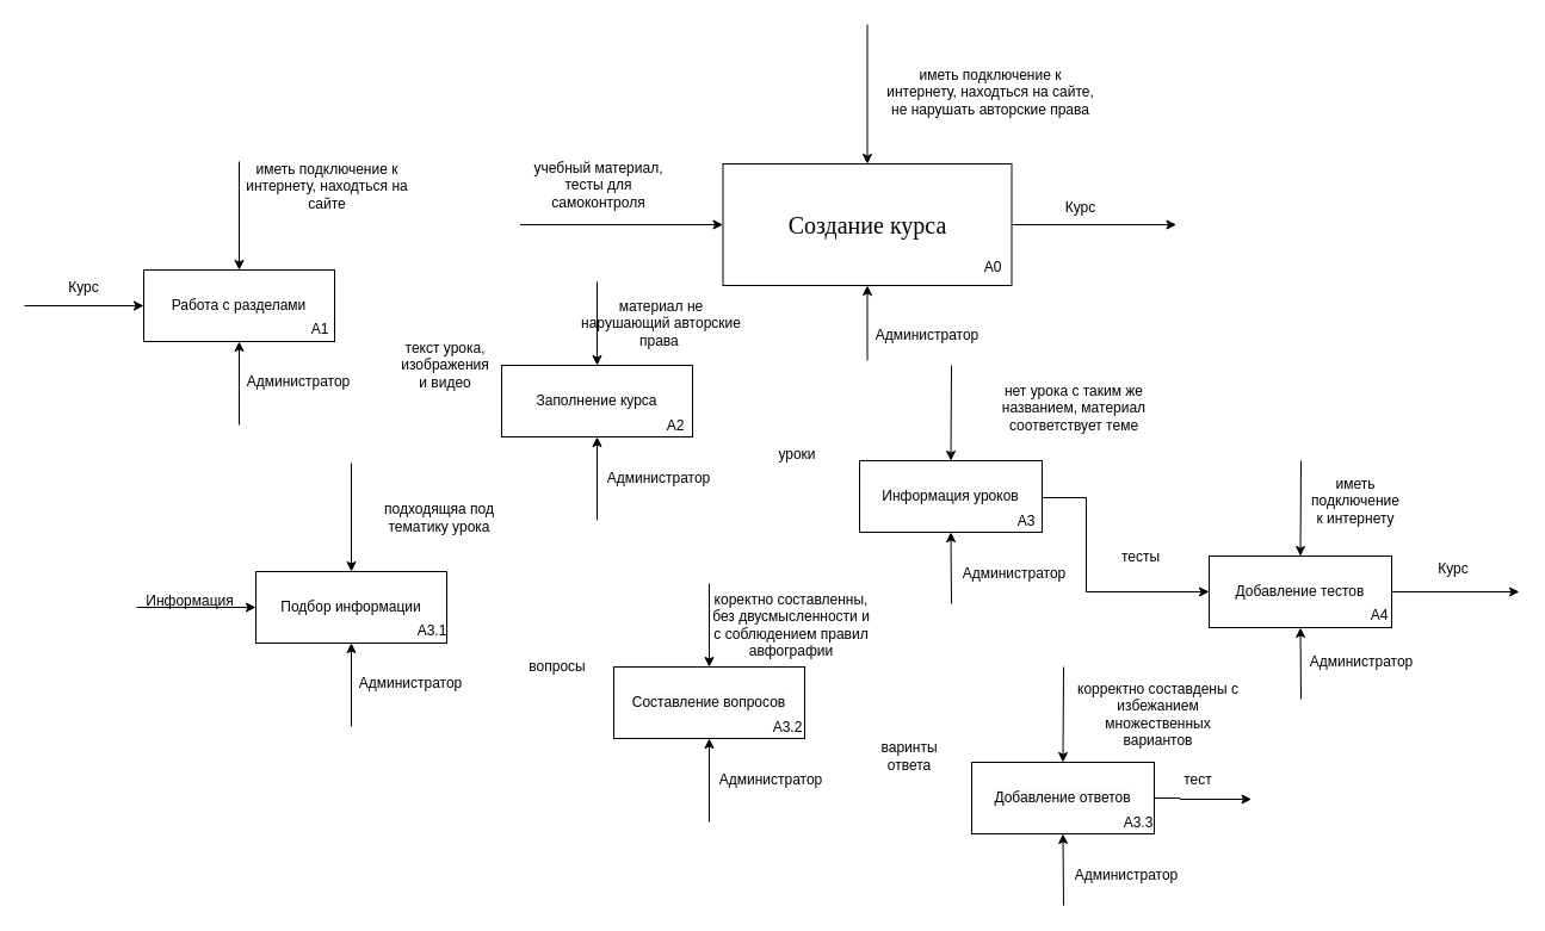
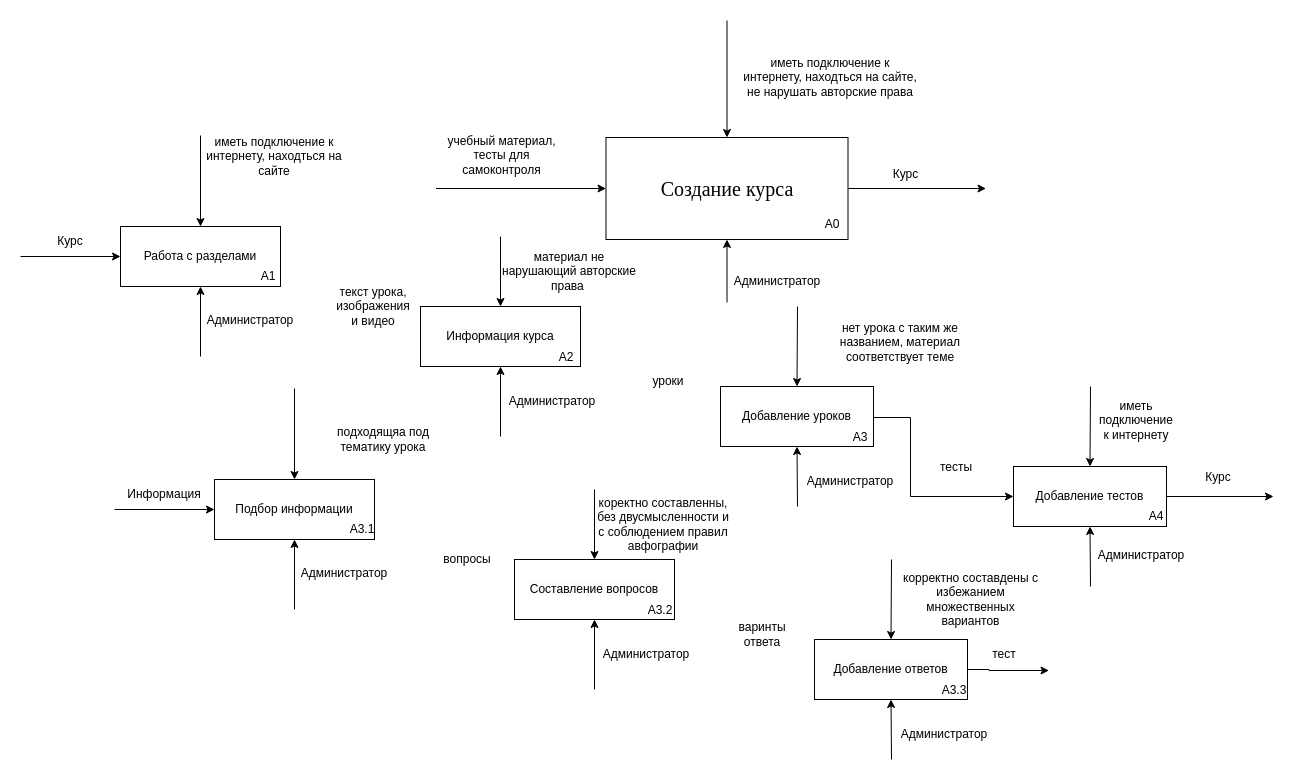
  <mxCell id="0" />
  <mxCell id="1" parent="0" />
  <mxCell id="2" value="&lt;font face=&quot;Times New Roman&quot;&gt;&lt;span style=&quot;font-size: 20px;&quot;&gt;Создание курса&lt;/span&gt;&lt;/font&gt;" style="rounded=0;whiteSpace=wrap;html=1;" parent="1" vertex="1"><mxGeometry x="605.5" y="137" width="242" height="102" as="geometry" /></mxCell>
  <mxCell id="3" value="А0" style="text;html=1;strokeColor=none;fillColor=none;align=center;verticalAlign=middle;whiteSpace=wrap;rounded=0;" parent="1" vertex="1"><mxGeometry x="801.5" y="209" width="60" height="30" as="geometry" /></mxCell>
  <mxCell id="4" value="" style="endArrow=classic;html=1;rounded=0;entryX=0;entryY=0.5;entryDx=0;entryDy=0;" parent="1" target="2" edge="1"><mxGeometry width="50" height="50" relative="1" as="geometry"><mxPoint x="435.5" y="188" as="sourcePoint" /><mxPoint x="728.5" y="313" as="targetPoint" /></mxGeometry></mxCell>
  <mxCell id="5" value="учебный материал, тесты для самоконтроля" style="text;html=1;strokeColor=none;fillColor=none;align=center;verticalAlign=middle;whiteSpace=wrap;rounded=0;" parent="1" vertex="1"><mxGeometry x="445.5" y="129" width="111" height="51" as="geometry" /></mxCell>
  <mxCell id="6" value="" style="endArrow=classic;html=1;rounded=0;entryX=0.5;entryY=0;entryDx=0;entryDy=0;" parent="1" target="2" edge="1"><mxGeometry width="50" height="50" relative="1" as="geometry"><mxPoint x="726.5" y="20" as="sourcePoint" /><mxPoint x="728.5" y="313" as="targetPoint" /></mxGeometry></mxCell>
  <mxCell id="7" value="иметь подключение к интернету, находться на сайте, не нарушать авторские права" style="text;html=1;strokeColor=none;fillColor=none;align=center;verticalAlign=middle;whiteSpace=wrap;rounded=0;" parent="1" vertex="1"><mxGeometry x="739.5" y="49" width="180" height="55" as="geometry" /></mxCell>
  <mxCell id="8" value="" style="endArrow=classic;html=1;rounded=0;entryX=0.5;entryY=1;entryDx=0;entryDy=0;" parent="1" target="2" edge="1"><mxGeometry width="50" height="50" relative="1" as="geometry"><mxPoint x="726.5" y="302" as="sourcePoint" /><mxPoint x="735.5" y="320" as="targetPoint" /></mxGeometry></mxCell>
  <mxCell id="9" value="Администратор" style="text;html=1;strokeColor=none;fillColor=none;align=center;verticalAlign=middle;whiteSpace=wrap;rounded=0;" parent="1" vertex="1"><mxGeometry x="739.5" y="262" width="74" height="37" as="geometry" /></mxCell>
  <mxCell id="10" value="Курс" style="text;html=1;strokeColor=none;fillColor=none;align=center;verticalAlign=middle;whiteSpace=wrap;rounded=0;" parent="1" vertex="1"><mxGeometry x="855.5" y="159" width="99" height="30" as="geometry" /></mxCell>
  <mxCell id="11" value="" style="endArrow=classic;html=1;rounded=0;exitX=1;exitY=0.5;exitDx=0;exitDy=0;" parent="1" source="2" edge="1"><mxGeometry width="50" height="50" relative="1" as="geometry"><mxPoint x="878.5" y="187.5" as="sourcePoint" /><mxPoint x="985.5" y="188" as="targetPoint" /></mxGeometry></mxCell>
  <mxCell id="12" value="Работа с разделами" style="rounded=0;whiteSpace=wrap;html=1;" parent="1" vertex="1"><mxGeometry x="120" y="226" width="160" height="60" as="geometry" /></mxCell>
  <mxCell id="13" value="" style="endArrow=classic;html=1;rounded=0;entryX=0.5;entryY=1;entryDx=0;entryDy=0;" parent="1" target="12" edge="1"><mxGeometry width="50" height="50" relative="1" as="geometry"><mxPoint x="200" y="356" as="sourcePoint" /><mxPoint x="330" y="466" as="targetPoint" /></mxGeometry></mxCell>
  <mxCell id="14" value="" style="endArrow=classic;html=1;rounded=0;entryX=0;entryY=0.5;entryDx=0;entryDy=0;" parent="1" target="12" edge="1"><mxGeometry width="50" height="50" relative="1" as="geometry"><mxPoint x="20" y="256" as="sourcePoint" /><mxPoint x="330" y="466" as="targetPoint" /></mxGeometry></mxCell>
  <mxCell id="15" value="" style="endArrow=classic;html=1;rounded=0;entryX=0.5;entryY=0;entryDx=0;entryDy=0;" parent="1" target="12" edge="1"><mxGeometry width="50" height="50" relative="1" as="geometry"><mxPoint x="200" y="135" as="sourcePoint" /><mxPoint x="220" y="466" as="targetPoint" /></mxGeometry></mxCell>
  <mxCell id="16" value="Курс" style="text;html=1;strokeColor=none;fillColor=none;align=center;verticalAlign=middle;whiteSpace=wrap;rounded=0;" parent="1" vertex="1"><mxGeometry x="40" y="226" width="60" height="30" as="geometry" /></mxCell>
- <mxCell id="17" value="&lt;span style=&quot;background-color: rgb(251, 251, 251);&quot;&gt;Заполнение курса&lt;/span&gt;" style="rounded=0;whiteSpace=wrap;html=1;" parent="1" vertex="1"><mxGeometry x="420" y="306" width="160" height="60" as="geometry" /></mxCell>
+ <mxCell id="17" value="&lt;span style=&quot;background-color: rgb(251, 251, 251);&quot;&gt;Информация курса&lt;/span&gt;" style="rounded=0;whiteSpace=wrap;html=1;" parent="1" vertex="1"><mxGeometry x="420" y="306" width="160" height="60" as="geometry" /></mxCell>
  <mxCell id="18" value="" style="endArrow=classic;html=1;rounded=0;entryX=0.5;entryY=1;entryDx=0;entryDy=0;" parent="1" target="17" edge="1"><mxGeometry width="50" height="50" relative="1" as="geometry"><mxPoint x="500" y="436" as="sourcePoint" /><mxPoint x="460" y="446" as="targetPoint" /></mxGeometry></mxCell>
  <mxCell id="19" value="" style="endArrow=classic;html=1;rounded=0;entryX=0.5;entryY=0;entryDx=0;entryDy=0;" parent="1" target="17" edge="1"><mxGeometry width="50" height="50" relative="1" as="geometry"><mxPoint x="500" y="236" as="sourcePoint" /><mxPoint x="400" y="466" as="targetPoint" /></mxGeometry></mxCell>
  <mxCell id="20" value="иметь подключение к интернету, находться на сайте" style="text;html=1;strokeColor=none;fillColor=none;align=center;verticalAlign=middle;whiteSpace=wrap;rounded=0;" parent="1" vertex="1"><mxGeometry x="205" y="141" width="138" height="30" as="geometry" /></mxCell>
  <mxCell id="21" value="Администратор" style="text;html=1;strokeColor=none;fillColor=none;align=center;verticalAlign=middle;whiteSpace=wrap;rounded=0;" parent="1" vertex="1"><mxGeometry x="522" y="386" width="60" height="30" as="geometry" /></mxCell>
- <mxCell id="22" value="&lt;span style=&quot;background-color: rgb(251, 251, 251);&quot;&gt;Информация уроков&lt;/span&gt;" style="rounded=0;whiteSpace=wrap;html=1;" parent="1" vertex="1"><mxGeometry x="720" y="386" width="153" height="60" as="geometry" /></mxCell>
+ <mxCell id="22" value="&lt;span style=&quot;background-color: rgb(251, 251, 251);&quot;&gt;Добавление уроков&lt;/span&gt;" style="rounded=0;whiteSpace=wrap;html=1;" parent="1" vertex="1"><mxGeometry x="720" y="386" width="153" height="60" as="geometry" /></mxCell>
  <mxCell id="23" value="" style="endArrow=classic;html=1;rounded=0;entryX=0.5;entryY=1;entryDx=0;entryDy=0;" parent="1" target="22" edge="1"><mxGeometry width="50" height="50" relative="1" as="geometry"><mxPoint x="797" y="506" as="sourcePoint" /><mxPoint x="720" y="506" as="targetPoint" /></mxGeometry></mxCell>
  <mxCell id="24" value="" style="endArrow=classic;html=1;rounded=0;entryX=0.5;entryY=0;entryDx=0;entryDy=0;" parent="1" target="22" edge="1"><mxGeometry width="50" height="50" relative="1" as="geometry"><mxPoint x="797" y="306" as="sourcePoint" /><mxPoint x="720" y="506" as="targetPoint" /></mxGeometry></mxCell>
  <mxCell id="25" value="иметь подключение к интернету" style="text;html=1;strokeColor=none;fillColor=none;align=center;verticalAlign=middle;whiteSpace=wrap;rounded=0;" parent="1" vertex="1"><mxGeometry x="1106" y="405" width="60" height="30" as="geometry" /></mxCell>
  <mxCell id="26" value="А1" style="text;html=1;strokeColor=none;fillColor=none;align=center;verticalAlign=middle;whiteSpace=wrap;rounded=0;" parent="1" vertex="1"><mxGeometry x="238" y="261" width="60" height="30" as="geometry" /></mxCell>
  <mxCell id="27" value="А2" style="text;html=1;strokeColor=none;fillColor=none;align=center;verticalAlign=middle;whiteSpace=wrap;rounded=0;" parent="1" vertex="1"><mxGeometry x="536" y="342" width="60" height="30" as="geometry" /></mxCell>
  <mxCell id="28" value="А3" style="text;html=1;strokeColor=none;fillColor=none;align=center;verticalAlign=middle;whiteSpace=wrap;rounded=0;" parent="1" vertex="1"><mxGeometry x="830" y="422" width="60" height="30" as="geometry" /></mxCell>
  <mxCell id="29" value="Администратор" style="text;html=1;strokeColor=none;fillColor=none;align=center;verticalAlign=middle;whiteSpace=wrap;rounded=0;" parent="1" vertex="1"><mxGeometry x="820" y="466" width="60" height="30" as="geometry" /></mxCell>
  <mxCell id="30" value="Администратор" style="text;html=1;strokeColor=none;fillColor=none;align=center;verticalAlign=middle;whiteSpace=wrap;rounded=0;" parent="1" vertex="1"><mxGeometry x="210" y="298" width="80" height="44" as="geometry" /></mxCell>
  <mxCell id="31" style="edgeStyle=orthogonalEdgeStyle;rounded=0;orthogonalLoop=1;jettySize=auto;html=1;exitX=1;exitY=0.5;exitDx=0;exitDy=0;entryX=0;entryY=0.5;entryDx=0;entryDy=0;" parent="1" target="33" edge="1"><mxGeometry relative="1" as="geometry"><mxPoint x="983" y="416" as="targetPoint" /><mxPoint x="873" y="416" as="sourcePoint" /><Array as="points"><mxPoint x="910" y="417" /><mxPoint x="910" y="496" /></Array></mxGeometry></mxCell>
  <mxCell id="32" style="edgeStyle=orthogonalEdgeStyle;rounded=0;orthogonalLoop=1;jettySize=auto;html=1;exitX=1;exitY=0.5;exitDx=0;exitDy=0;" parent="1" source="33" edge="1"><mxGeometry relative="1" as="geometry"><mxPoint x="1273" y="496" as="targetPoint" /></mxGeometry></mxCell>
  <mxCell id="33" value="Добавление тестов" style="rounded=0;whiteSpace=wrap;html=1;" parent="1" vertex="1"><mxGeometry x="1013" y="466" width="153" height="60" as="geometry" /></mxCell>
  <mxCell id="34" value="" style="endArrow=classic;html=1;rounded=0;entryX=0.5;entryY=1;entryDx=0;entryDy=0;" parent="1" target="33" edge="1"><mxGeometry width="50" height="50" relative="1" as="geometry"><mxPoint x="1090" y="586" as="sourcePoint" /><mxPoint x="1013" y="586" as="targetPoint" /></mxGeometry></mxCell>
  <mxCell id="35" value="" style="endArrow=classic;html=1;rounded=0;entryX=0.5;entryY=0;entryDx=0;entryDy=0;" parent="1" target="33" edge="1"><mxGeometry width="50" height="50" relative="1" as="geometry"><mxPoint x="1090" y="386" as="sourcePoint" /><mxPoint x="1013" y="586" as="targetPoint" /></mxGeometry></mxCell>
  <mxCell id="36" value="нет урока с таким же названием, материал соответствует теме" style="text;html=1;strokeColor=none;fillColor=none;align=center;verticalAlign=middle;whiteSpace=wrap;rounded=0;" parent="1" vertex="1"><mxGeometry x="810" y="321" width="180" height="42" as="geometry" /></mxCell>
  <mxCell id="37" value="Курс" style="text;html=1;strokeColor=none;fillColor=none;align=center;verticalAlign=middle;whiteSpace=wrap;rounded=0;" parent="1" vertex="1"><mxGeometry x="1171" y="462" width="94" height="30" as="geometry" /></mxCell>
  <mxCell id="38" value="А4" style="text;html=1;strokeColor=none;fillColor=none;align=center;verticalAlign=middle;whiteSpace=wrap;rounded=0;" parent="1" vertex="1"><mxGeometry x="1126" y="501" width="60" height="30" as="geometry" /></mxCell>
  <mxCell id="39" value="Администратор" style="text;html=1;strokeColor=none;fillColor=none;align=center;verticalAlign=middle;whiteSpace=wrap;rounded=0;" parent="1" vertex="1"><mxGeometry x="1111" y="540" width="60" height="30" as="geometry" /></mxCell>
- <mxCell id="40" value="материал не нарушающий авторские права&amp;nbsp;" style="text;html=1;strokeColor=none;fillColor=none;align=center;verticalAlign=middle;whiteSpace=wrap;rounded=0;" parent="1" vertex="1"><mxGeometry x="485" y="256" width="138" height="30" as="geometry" /></mxCell>
+ <mxCell id="40" value="материал не нарушающий авторские права&amp;nbsp;" style="text;html=1;strokeColor=none;fillColor=none;align=center;verticalAlign=middle;whiteSpace=wrap;rounded=0;" parent="1" vertex="1"><mxGeometry x="500" y="256" width="138" height="30" as="geometry" /></mxCell>
  <mxCell id="41" value="текст урока, изображения и видео" style="text;html=1;strokeColor=none;fillColor=none;align=center;verticalAlign=middle;whiteSpace=wrap;rounded=0;" parent="1" vertex="1"><mxGeometry x="343" y="291" width="60" height="30" as="geometry" /></mxCell>
  <mxCell id="42" value="уроки" style="text;html=1;strokeColor=none;fillColor=none;align=center;verticalAlign=middle;whiteSpace=wrap;rounded=0;" parent="1" vertex="1"><mxGeometry x="638" y="366" width="60" height="30" as="geometry" /></mxCell>
  <mxCell id="43" value="Подбор информации" style="rounded=0;whiteSpace=wrap;html=1;" parent="1" vertex="1"><mxGeometry x="214" y="479" width="160" height="60" as="geometry" /></mxCell>
  <mxCell id="44" value="" style="endArrow=classic;html=1;rounded=0;entryX=0.5;entryY=1;entryDx=0;entryDy=0;" parent="1" target="43" edge="1"><mxGeometry width="50" height="50" relative="1" as="geometry"><mxPoint x="294" y="609" as="sourcePoint" /><mxPoint x="424" y="719" as="targetPoint" /></mxGeometry></mxCell>
  <mxCell id="45" value="" style="endArrow=classic;html=1;rounded=0;entryX=0;entryY=0.5;entryDx=0;entryDy=0;" parent="1" target="43" edge="1"><mxGeometry width="50" height="50" relative="1" as="geometry"><mxPoint x="114" y="509" as="sourcePoint" /><mxPoint x="424" y="719" as="targetPoint" /></mxGeometry></mxCell>
  <mxCell id="46" value="" style="endArrow=classic;html=1;rounded=0;entryX=0.5;entryY=0;entryDx=0;entryDy=0;" parent="1" target="43" edge="1"><mxGeometry width="50" height="50" relative="1" as="geometry"><mxPoint x="294" y="388" as="sourcePoint" /><mxPoint x="314" y="719" as="targetPoint" /></mxGeometry></mxCell>
- <mxCell id="47" value="Информация" style="text;html=1;strokeColor=none;fillColor=none;align=center;verticalAlign=middle;whiteSpace=wrap;rounded=0;" parent="1" vertex="1"><mxGeometry x="129" y="489" width="60" height="30" as="geometry" /></mxCell>
+ <mxCell id="47" value="Информация" style="text;html=1;strokeColor=none;fillColor=none;align=center;verticalAlign=middle;whiteSpace=wrap;rounded=0;" parent="1" vertex="1"><mxGeometry x="134" y="479" width="60" height="30" as="geometry" /></mxCell>
  <mxCell id="48" value="&lt;span style=&quot;background-color: rgb(251, 251, 251);&quot;&gt;Составление вопросов&lt;/span&gt;" style="rounded=0;whiteSpace=wrap;html=1;" parent="1" vertex="1"><mxGeometry x="514" y="559" width="160" height="60" as="geometry" /></mxCell>
  <mxCell id="49" value="" style="endArrow=classic;html=1;rounded=0;entryX=0.5;entryY=1;entryDx=0;entryDy=0;" parent="1" target="48" edge="1"><mxGeometry width="50" height="50" relative="1" as="geometry"><mxPoint x="594" y="689" as="sourcePoint" /><mxPoint x="554" y="699" as="targetPoint" /></mxGeometry></mxCell>
  <mxCell id="50" value="" style="endArrow=classic;html=1;rounded=0;entryX=0.5;entryY=0;entryDx=0;entryDy=0;" parent="1" target="48" edge="1"><mxGeometry width="50" height="50" relative="1" as="geometry"><mxPoint x="594" y="489" as="sourcePoint" /><mxPoint x="494" y="719" as="targetPoint" /></mxGeometry></mxCell>
- <mxCell id="51" value="подходящяа под тематику урока" style="text;html=1;strokeColor=none;fillColor=none;align=center;verticalAlign=middle;whiteSpace=wrap;rounded=0;" parent="1" vertex="1"><mxGeometry x="299" y="419" width="138" height="30" as="geometry" /></mxCell>
+ <mxCell id="51" value="подходящяа под тематику урока" style="text;html=1;strokeColor=none;fillColor=none;align=center;verticalAlign=middle;whiteSpace=wrap;rounded=0;" parent="1" vertex="1"><mxGeometry x="314" y="424" width="138" height="30" as="geometry" /></mxCell>
  <mxCell id="52" value="Администратор" style="text;html=1;strokeColor=none;fillColor=none;align=center;verticalAlign=middle;whiteSpace=wrap;rounded=0;" parent="1" vertex="1"><mxGeometry x="616" y="639" width="60" height="30" as="geometry" /></mxCell>
  <mxCell id="53" value="&lt;span style=&quot;background-color: rgb(251, 251, 251);&quot;&gt;Добавление ответов&lt;/span&gt;" style="rounded=0;whiteSpace=wrap;html=1;" parent="1" vertex="1"><mxGeometry x="814" y="639" width="153" height="60" as="geometry" /></mxCell>
  <mxCell id="54" value="" style="endArrow=classic;html=1;rounded=0;entryX=0.5;entryY=1;entryDx=0;entryDy=0;" parent="1" target="53" edge="1"><mxGeometry width="50" height="50" relative="1" as="geometry"><mxPoint x="891" y="759" as="sourcePoint" /><mxPoint x="814" y="759" as="targetPoint" /></mxGeometry></mxCell>
  <mxCell id="55" value="" style="endArrow=classic;html=1;rounded=0;entryX=0.5;entryY=0;entryDx=0;entryDy=0;" parent="1" target="53" edge="1"><mxGeometry width="50" height="50" relative="1" as="geometry"><mxPoint x="891" y="559" as="sourcePoint" /><mxPoint x="814" y="759" as="targetPoint" /></mxGeometry></mxCell>
  <mxCell id="56" value="корректно составдены с избежанием множественных вариантов" style="text;html=1;strokeColor=none;fillColor=none;align=center;verticalAlign=middle;whiteSpace=wrap;rounded=0;" parent="1" vertex="1"><mxGeometry x="898.5" y="573" width="143" height="52" as="geometry" /></mxCell>
  <mxCell id="57" value="А3.1" style="text;html=1;strokeColor=none;fillColor=none;align=center;verticalAlign=middle;whiteSpace=wrap;rounded=0;" parent="1" vertex="1"><mxGeometry x="332" y="514" width="60" height="30" as="geometry" /></mxCell>
  <mxCell id="58" value="А3.2" style="text;html=1;strokeColor=none;fillColor=none;align=center;verticalAlign=middle;whiteSpace=wrap;rounded=0;" parent="1" vertex="1"><mxGeometry x="630" y="595" width="60" height="30" as="geometry" /></mxCell>
  <mxCell id="59" value="А3.3" style="text;html=1;strokeColor=none;fillColor=none;align=center;verticalAlign=middle;whiteSpace=wrap;rounded=0;" parent="1" vertex="1"><mxGeometry x="924" y="675" width="60" height="30" as="geometry" /></mxCell>
  <mxCell id="60" value="Администратор" style="text;html=1;strokeColor=none;fillColor=none;align=center;verticalAlign=middle;whiteSpace=wrap;rounded=0;" parent="1" vertex="1"><mxGeometry x="914" y="719" width="60" height="30" as="geometry" /></mxCell>
  <mxCell id="61" value="Администратор" style="text;html=1;strokeColor=none;fillColor=none;align=center;verticalAlign=middle;whiteSpace=wrap;rounded=0;" parent="1" vertex="1"><mxGeometry x="304" y="551" width="80" height="44" as="geometry" /></mxCell>
  <mxCell id="62" style="edgeStyle=orthogonalEdgeStyle;rounded=0;orthogonalLoop=1;jettySize=auto;html=1;exitX=1;exitY=0.5;exitDx=0;exitDy=0;" parent="1" edge="1"><mxGeometry relative="1" as="geometry"><mxPoint x="1048.5" y="670" as="targetPoint" /><mxPoint x="967" y="669" as="sourcePoint" /><Array as="points"><mxPoint x="988.5" y="669" /><mxPoint x="1068.5" y="670" /></Array></mxGeometry></mxCell>
  <mxCell id="63" value="коректно составленны, без двусмысленности и с соблюдением правил авфографии" style="text;html=1;strokeColor=none;fillColor=none;align=center;verticalAlign=middle;whiteSpace=wrap;rounded=0;" parent="1" vertex="1"><mxGeometry x="594" y="509" width="138" height="30" as="geometry" /></mxCell>
  <mxCell id="64" value="вопросы" style="text;html=1;strokeColor=none;fillColor=none;align=center;verticalAlign=middle;whiteSpace=wrap;rounded=0;" parent="1" vertex="1"><mxGeometry x="437" y="544" width="60" height="30" as="geometry" /></mxCell>
  <mxCell id="65" value="тест" style="text;html=1;strokeColor=none;fillColor=none;align=center;verticalAlign=middle;whiteSpace=wrap;rounded=0;" parent="1" vertex="1"><mxGeometry x="974" y="639" width="60" height="30" as="geometry" /></mxCell>
  <mxCell id="66" value="варинты ответа" style="text;html=1;strokeColor=none;fillColor=none;align=center;verticalAlign=middle;whiteSpace=wrap;rounded=0;" parent="1" vertex="1"><mxGeometry x="732" y="619" width="60" height="30" as="geometry" /></mxCell>
  <mxCell id="67" value="тесты" style="text;html=1;strokeColor=none;fillColor=none;align=center;verticalAlign=middle;whiteSpace=wrap;rounded=0;" parent="1" vertex="1"><mxGeometry x="925.5" y="452" width="60" height="30" as="geometry" /></mxCell>
